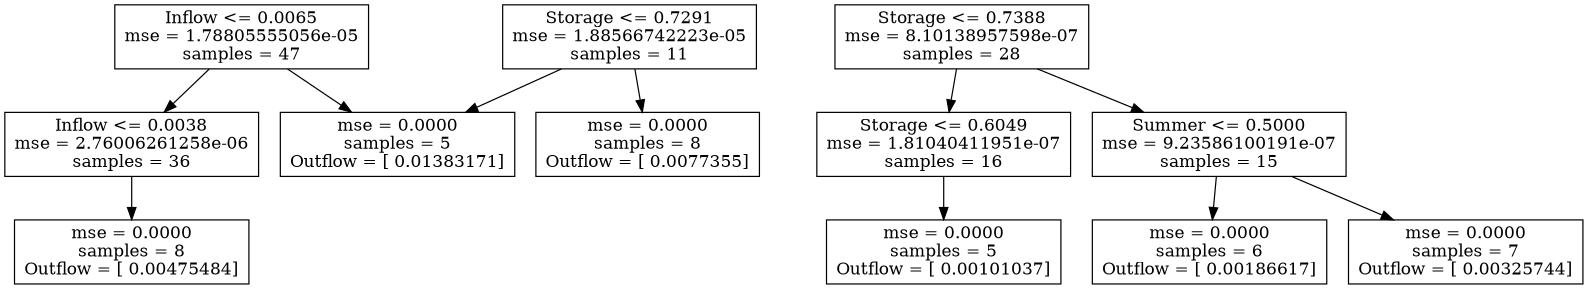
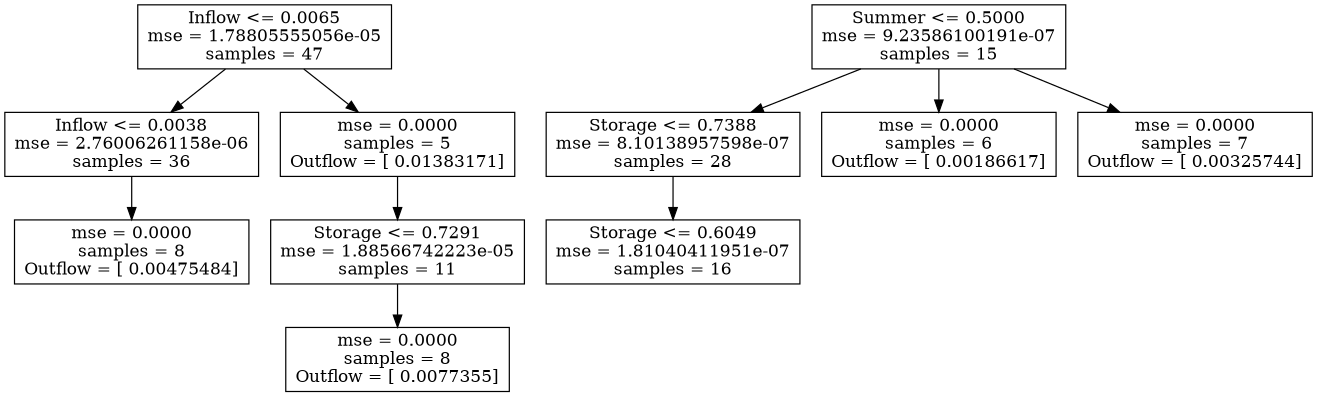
  digraph {
    node [shape=box]
    n1 [label="Inflow <= 0.0065\nmse = 1.78805555056e-05\nsamples = 47"]
-   n2 [label="Inflow <= 0.0038\nmse = 2.76006261258e-06\nsamples = 36"]
+   n2 [label="Inflow <= 0.0038\nmse = 2.76006261158e-06\nsamples = 36"]
    n3 [label="mse = 0.0000\nsamples = 5\nOutflow = [ 0.01383171]"]
    n4 [label="mse = 0.0000\nsamples = 8\nOutflow = [ 0.00475484]"]
    n5 [label="Storage <= 0.7291\nmse = 1.88566742223e-05\nsamples = 11"]
    n6 [label="mse = 0.0000\nsamples = 8\nOutflow = [ 0.0077355]"]
    n7 [label="Storage <= 0.7388\nmse = 8.10138957598e-07\nsamples = 28"]
    n8 [label="Storage <= 0.6049\nmse = 1.81040411951e-07\nsamples = 16"]
    n9 [label="Summer <= 0.5000\nmse = 9.23586100191e-07\nsamples = 15"]
-   n10 [label="mse = 0.0000\nsamples = 5\nOutflow = [ 0.00101037]"]
    n11 [label="mse = 0.0000\nsamples = 6\nOutflow = [ 0.00186617]"]
    n12 [label="mse = 0.0000\nsamples = 7\nOutflow = [ 0.00325744]"]
    n1 -> n2
    n1 -> n3
    n2 -> n4
-   n5 -> n3
+   n3 -> n5
    n5 -> n6
    n7 -> n8
-   n7 -> n9
-   n8 -> n10
+   n9 -> n7
    n9 -> n11
    n9 -> n12
  }
